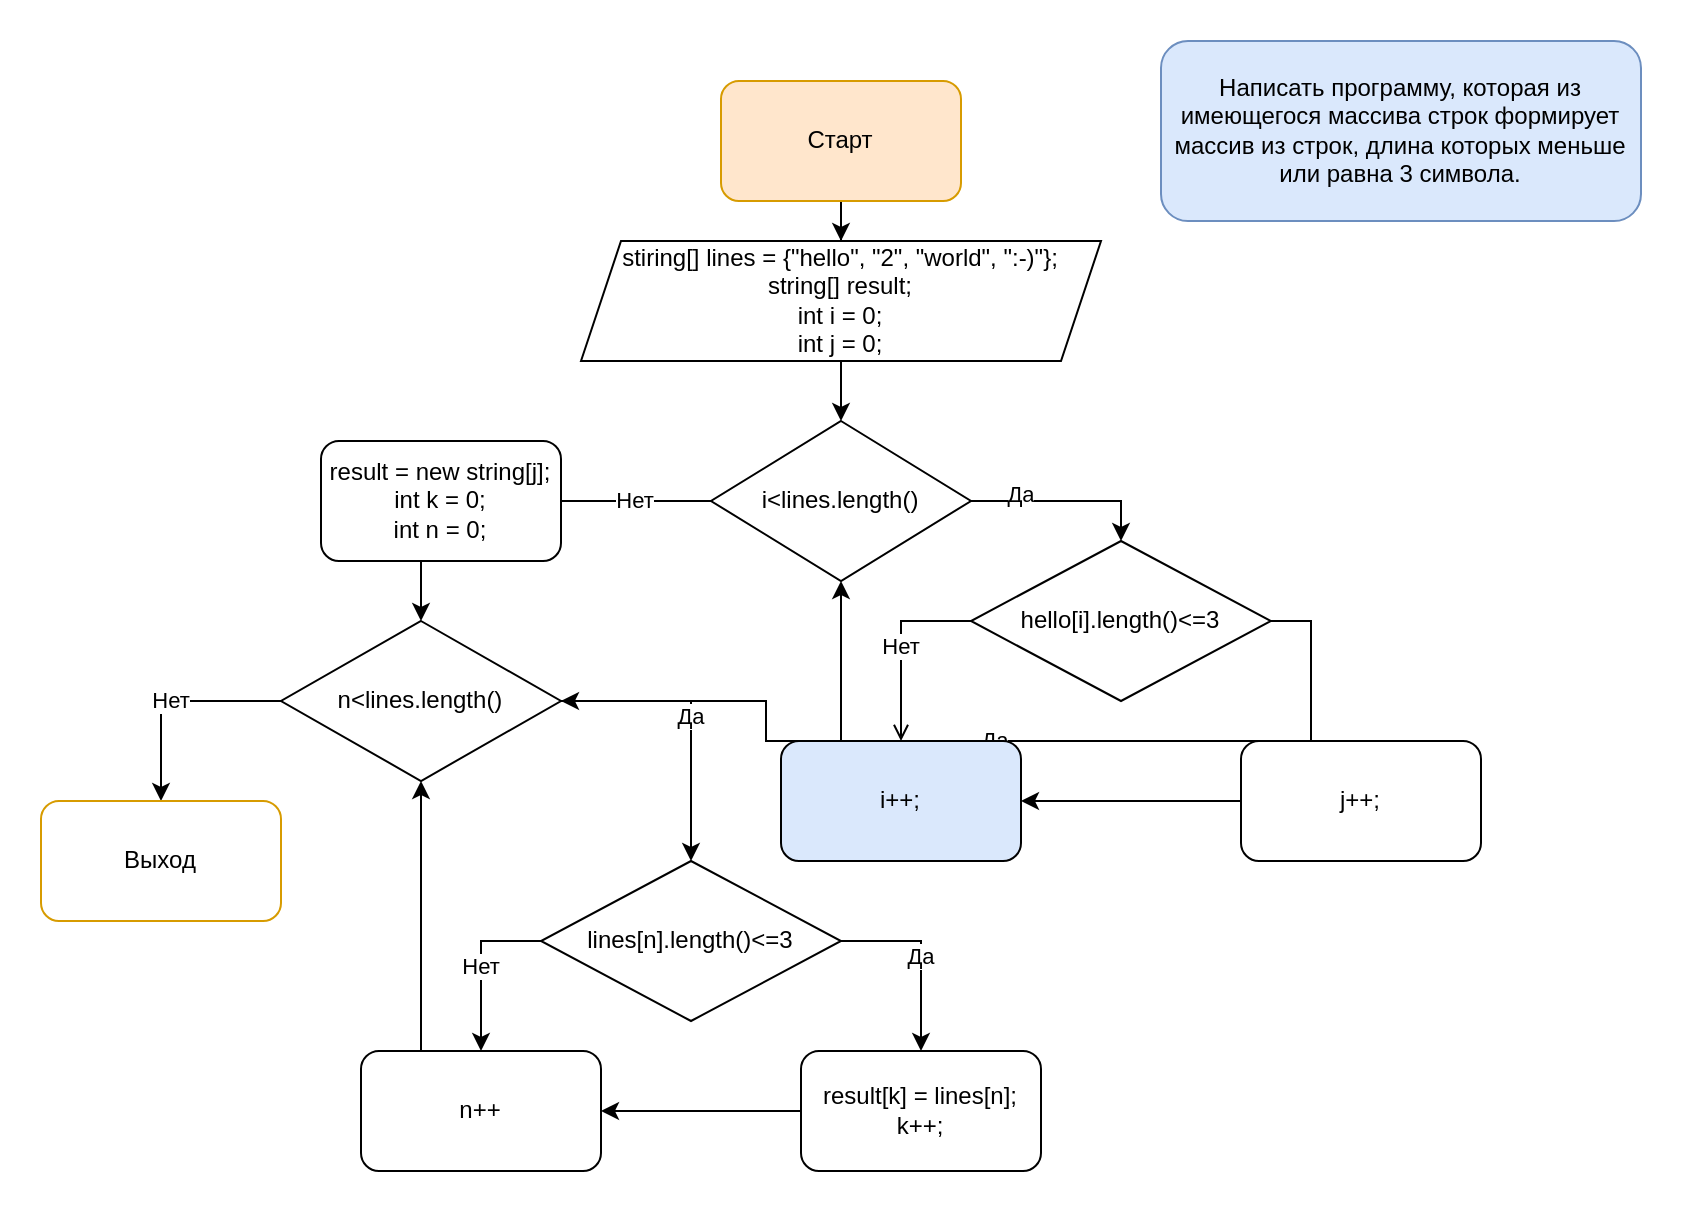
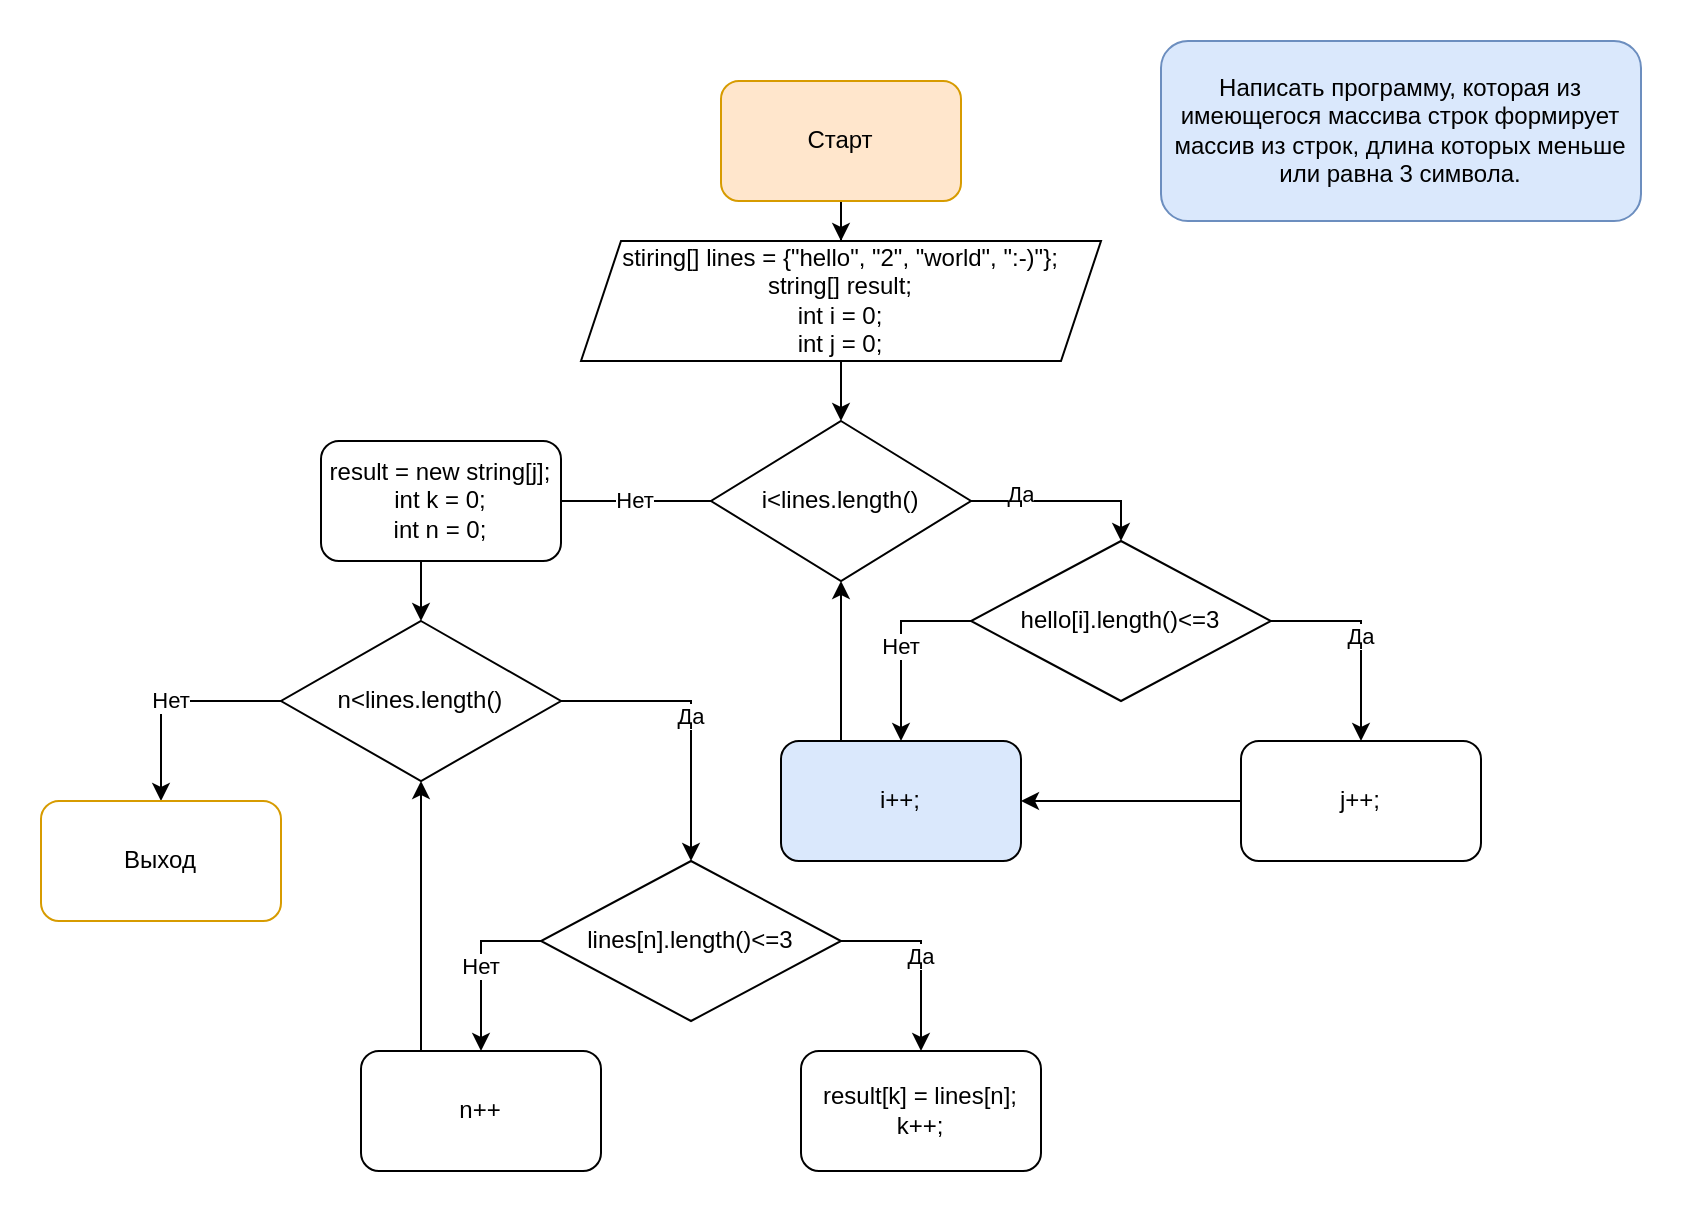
  <mxCell id="0" />
  <mxCell id="1" parent="0" />
  <mxCell id="2" style="edgeStyle=orthogonalEdgeStyle;rounded=0;orthogonalLoop=1;jettySize=auto;html=1;exitX=0.5;exitY=1;exitDx=0;exitDy=0;" parent="1" source="3" target="5" edge="1"><mxGeometry relative="1" as="geometry" /></mxCell>
  <mxCell id="3" value="Старт" style="rounded=1;whiteSpace=wrap;html=1;fillColor=#ffe6cc;strokeColor=#d79b00;" parent="1" vertex="1"><mxGeometry x="360" y="40" width="120" height="60" as="geometry" /></mxCell>
  <mxCell id="4" style="edgeStyle=orthogonalEdgeStyle;rounded=0;orthogonalLoop=1;jettySize=auto;html=1;exitX=0.5;exitY=1;exitDx=0;exitDy=0;entryX=0.5;entryY=0;entryDx=0;entryDy=0;" parent="1" source="5" target="9" edge="1"><mxGeometry relative="1" as="geometry" /></mxCell>
  <mxCell id="5" value="stiring[] lines = {&quot;hello&quot;, &quot;2&quot;, &quot;world&quot;, &quot;:-)&quot;};&lt;br&gt;string[] result;&lt;br&gt;int i = 0;&lt;br&gt;int j = 0;" style="shape=parallelogram;perimeter=parallelogramPerimeter;whiteSpace=wrap;html=1;fixedSize=1;" parent="1" vertex="1"><mxGeometry x="290" y="120" width="260" height="60" as="geometry" /></mxCell>
  <mxCell id="6" style="edgeStyle=orthogonalEdgeStyle;rounded=0;orthogonalLoop=1;jettySize=auto;html=1;exitX=1;exitY=0.5;exitDx=0;exitDy=0;entryX=0.5;entryY=0;entryDx=0;entryDy=0;" parent="1" source="9" target="12" edge="1"><mxGeometry relative="1" as="geometry" /></mxCell>
  <mxCell id="7" value="Да" style="edgeLabel;html=1;align=center;verticalAlign=middle;resizable=0;points=[];" parent="6" vertex="1" connectable="0"><mxGeometry x="-0.487" y="4" relative="1" as="geometry"><mxPoint as="offset" /></mxGeometry></mxCell>
  <mxCell id="8" value="Нет" style="edgeStyle=orthogonalEdgeStyle;rounded=0;orthogonalLoop=1;jettySize=auto;html=1;exitX=0;exitY=0.5;exitDx=0;exitDy=0;entryX=1;entryY=0.5;entryDx=0;entryDy=0;endArrow=none;" parent="1" source="9" target="19" edge="1"><mxGeometry relative="1" as="geometry"><mxPoint x="310" y="250" as="targetPoint" /></mxGeometry></mxCell>
  <mxCell id="9" value="i&amp;lt;lines.length()" style="rhombus;whiteSpace=wrap;html=1;" parent="1" vertex="1"><mxGeometry x="355" y="210" width="130" height="80" as="geometry" /></mxCell>
- <mxCell id="10" value="Да" style="edgeStyle=orthogonalEdgeStyle;rounded=0;orthogonalLoop=1;jettySize=auto;html=1;exitX=1;exitY=0.5;exitDx=0;exitDy=0;" parent="1" source="12" target="22" edge="1"><mxGeometry relative="1" as="geometry" /></mxCell>
- <mxCell id="11" value="Нет" style="edgeStyle=orthogonalEdgeStyle;rounded=0;orthogonalLoop=1;jettySize=auto;html=1;exitX=0;exitY=0.5;exitDx=0;exitDy=0;entryX=0.5;entryY=0;entryDx=0;entryDy=0;endArrow=open;" parent="1" source="12" target="16" edge="1"><mxGeometry relative="1" as="geometry" /></mxCell>
+ <mxCell id="10" value="Да" style="edgeStyle=orthogonalEdgeStyle;rounded=0;orthogonalLoop=1;jettySize=auto;html=1;exitX=1;exitY=0.5;exitDx=0;exitDy=0;entryX=0.5;entryY=0;entryDx=0;entryDy=0;" parent="1" source="12" target="14" edge="1"><mxGeometry relative="1" as="geometry" /></mxCell>
+ <mxCell id="11" value="Нет" style="edgeStyle=orthogonalEdgeStyle;rounded=0;orthogonalLoop=1;jettySize=auto;html=1;exitX=0;exitY=0.5;exitDx=0;exitDy=0;entryX=0.5;entryY=0;entryDx=0;entryDy=0;" parent="1" source="12" target="16" edge="1"><mxGeometry relative="1" as="geometry" /></mxCell>
  <mxCell id="12" value="hello[i].length()&amp;lt;=3" style="rhombus;whiteSpace=wrap;html=1;" parent="1" vertex="1"><mxGeometry x="485" y="270" width="150" height="80" as="geometry" /></mxCell>
  <mxCell id="13" style="edgeStyle=orthogonalEdgeStyle;rounded=0;orthogonalLoop=1;jettySize=auto;html=1;exitX=0;exitY=0.5;exitDx=0;exitDy=0;entryX=1;entryY=0.5;entryDx=0;entryDy=0;" parent="1" source="14" target="16" edge="1"><mxGeometry relative="1" as="geometry" /></mxCell>
  <mxCell id="14" value="j++;" style="rounded=1;whiteSpace=wrap;html=1;align=center;" parent="1" vertex="1"><mxGeometry x="620" y="370" width="120" height="60" as="geometry" /></mxCell>
  <mxCell id="15" style="edgeStyle=orthogonalEdgeStyle;rounded=0;orthogonalLoop=1;jettySize=auto;html=1;exitX=0.25;exitY=0;exitDx=0;exitDy=0;entryX=0.5;entryY=1;entryDx=0;entryDy=0;" parent="1" source="16" target="9" edge="1"><mxGeometry relative="1" as="geometry" /></mxCell>
  <mxCell id="16" value="i++;" style="rounded=1;whiteSpace=wrap;html=1;fillColor=#dae8fc;" parent="1" vertex="1"><mxGeometry x="390" y="370" width="120" height="60" as="geometry" /></mxCell>
  <mxCell id="17" value="Написать программу, которая из имеющегося массива строк формирует массив из строк, длина которых меньше или равна 3 символа." style="rounded=1;whiteSpace=wrap;html=1;fillColor=#dae8fc;strokeColor=#6c8ebf;" parent="1" vertex="1"><mxGeometry x="580" y="20" width="240" height="90" as="geometry" /></mxCell>
  <mxCell id="18" style="edgeStyle=orthogonalEdgeStyle;rounded=0;orthogonalLoop=1;jettySize=auto;html=1;exitX=0.5;exitY=1;exitDx=0;exitDy=0;entryX=0.5;entryY=0;entryDx=0;entryDy=0;" edge="1" parent="1" source="19" target="22"><mxGeometry relative="1" as="geometry" /></mxCell>
  <mxCell id="19" value="result = new string[j];&lt;br&gt;int k = 0;&lt;br&gt;int n = 0;" style="rounded=1;whiteSpace=wrap;html=1;" vertex="1" parent="1"><mxGeometry x="160" y="220" width="120" height="60" as="geometry" /></mxCell>
  <mxCell id="20" value="Да" style="edgeStyle=orthogonalEdgeStyle;rounded=0;orthogonalLoop=1;jettySize=auto;html=1;exitX=1;exitY=0.5;exitDx=0;exitDy=0;entryX=0.5;entryY=0;entryDx=0;entryDy=0;" edge="1" parent="1" source="22" target="28"><mxGeometry relative="1" as="geometry"><mxPoint x="330" y="380" as="targetPoint" /></mxGeometry></mxCell>
  <mxCell id="21" value="Нет" style="edgeStyle=orthogonalEdgeStyle;rounded=0;orthogonalLoop=1;jettySize=auto;html=1;exitX=0;exitY=0.5;exitDx=0;exitDy=0;entryX=0.5;entryY=0;entryDx=0;entryDy=0;" edge="1" parent="1" source="22" target="25"><mxGeometry relative="1" as="geometry" /></mxCell>
  <mxCell id="22" value="n&amp;lt;lines.length()" style="rhombus;whiteSpace=wrap;html=1;" vertex="1" parent="1"><mxGeometry x="140" y="310" width="140" height="80" as="geometry" /></mxCell>
- <mxCell id="23" style="edgeStyle=orthogonalEdgeStyle;rounded=0;orthogonalLoop=1;jettySize=auto;html=1;exitX=0;exitY=0.5;exitDx=0;exitDy=0;entryX=1;entryY=0.5;entryDx=0;entryDy=0;" edge="1" parent="1" source="24" target="30"><mxGeometry relative="1" as="geometry" /></mxCell>
  <mxCell id="24" value="result[k] = lines[n];&lt;br&gt;k++;" style="rounded=1;whiteSpace=wrap;html=1;" vertex="1" parent="1"><mxGeometry x="400" y="525" width="120" height="60" as="geometry" /></mxCell>
  <mxCell id="25" value="Выход" style="rounded=1;whiteSpace=wrap;html=1;fillColor=#ffffff;strokeColor=#d79b00;" vertex="1" parent="1"><mxGeometry x="20" y="400" width="120" height="60" as="geometry" /></mxCell>
  <mxCell id="26" value="Да" style="edgeStyle=orthogonalEdgeStyle;rounded=0;orthogonalLoop=1;jettySize=auto;html=1;exitX=1;exitY=0.5;exitDx=0;exitDy=0;entryX=0.5;entryY=0;entryDx=0;entryDy=0;" edge="1" parent="1" source="28" target="24"><mxGeometry relative="1" as="geometry" /></mxCell>
  <mxCell id="27" value="Нет" style="edgeStyle=orthogonalEdgeStyle;rounded=0;orthogonalLoop=1;jettySize=auto;html=1;exitX=0;exitY=0.5;exitDx=0;exitDy=0;entryX=0.5;entryY=0;entryDx=0;entryDy=0;" edge="1" parent="1" source="28" target="30"><mxGeometry relative="1" as="geometry" /></mxCell>
  <mxCell id="28" value="lines[n].length()&amp;lt;=3" style="rhombus;whiteSpace=wrap;html=1;" vertex="1" parent="1"><mxGeometry x="270" y="430" width="150" height="80" as="geometry" /></mxCell>
  <mxCell id="29" style="edgeStyle=orthogonalEdgeStyle;rounded=0;orthogonalLoop=1;jettySize=auto;html=1;exitX=0.25;exitY=0;exitDx=0;exitDy=0;entryX=0.5;entryY=1;entryDx=0;entryDy=0;" edge="1" parent="1" source="30" target="22"><mxGeometry relative="1" as="geometry" /></mxCell>
  <mxCell id="30" value="n++" style="rounded=1;whiteSpace=wrap;html=1;" vertex="1" parent="1"><mxGeometry x="180" y="525" width="120" height="60" as="geometry" /></mxCell>
